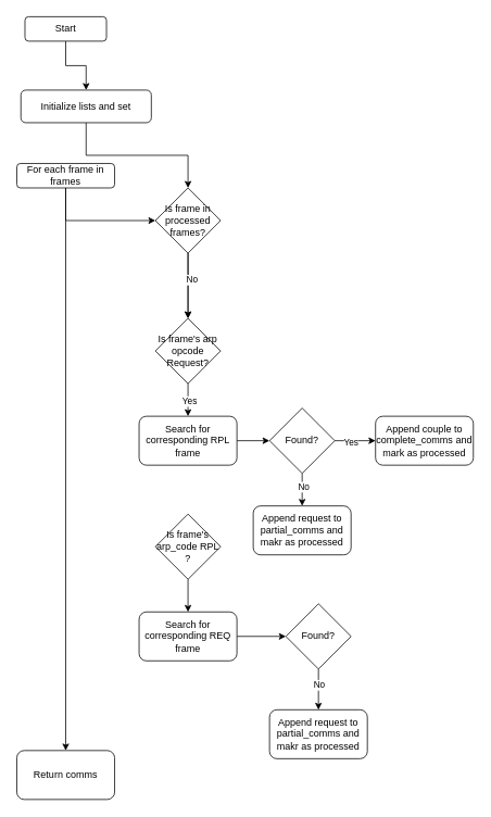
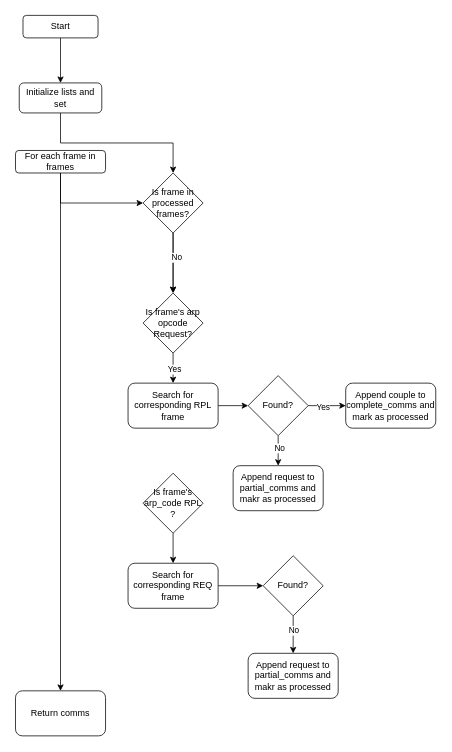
  <mxCell id="0" />
  <mxCell id="1" parent="0" />
  <mxCell id="2" style="edgeStyle=orthogonalEdgeStyle;rounded=0;orthogonalLoop=1;jettySize=auto;html=1;exitX=0.5;exitY=1;exitDx=0;exitDy=0;" edge="1" parent="1" source="3" target="5"><mxGeometry relative="1" as="geometry"><mxPoint x="80" y="100" as="targetPoint" /></mxGeometry></mxCell>
  <mxCell id="3" value="Start" style="rounded=1;whiteSpace=wrap;html=1;fontSize=12;glass=0;strokeWidth=1;shadow=0;" parent="1" vertex="1"><mxGeometry x="30" y="20" width="100" height="30" as="geometry" /></mxCell>
  <mxCell id="4" style="edgeStyle=orthogonalEdgeStyle;rounded=0;orthogonalLoop=1;jettySize=auto;html=1;exitX=0.5;exitY=1;exitDx=0;exitDy=0;" edge="1" parent="1" source="5" target="13"><mxGeometry relative="1" as="geometry"><mxPoint x="80" y="200" as="targetPoint" /></mxGeometry></mxCell>
- <mxCell id="5" value="Initialize lists and set" style="rounded=1;whiteSpace=wrap;html=1;" vertex="1" parent="1"><mxGeometry x="25" y="110" width="160" height="40" as="geometry" /></mxCell>
+ <mxCell id="5" value="Initialize lists and set" style="rounded=1;whiteSpace=wrap;html=1;" vertex="1" parent="1"><mxGeometry x="25" y="110" width="110" height="40" as="geometry" /></mxCell>
  <mxCell id="6" style="edgeStyle=orthogonalEdgeStyle;rounded=0;orthogonalLoop=1;jettySize=auto;html=1;exitX=0.5;exitY=1;exitDx=0;exitDy=0;" edge="1" parent="1" source="8" target="9"><mxGeometry relative="1" as="geometry"><mxPoint x="80" y="690" as="targetPoint" /></mxGeometry></mxCell>
  <mxCell id="7" style="edgeStyle=orthogonalEdgeStyle;rounded=0;orthogonalLoop=1;jettySize=auto;html=1;exitX=0.5;exitY=1;exitDx=0;exitDy=0;entryX=0;entryY=0.5;entryDx=0;entryDy=0;" edge="1" parent="1" source="8" target="13"><mxGeometry relative="1" as="geometry" /></mxCell>
  <mxCell id="8" value="For each frame in frames" style="whiteSpace=wrap;html=1;rounded=1;" vertex="1" parent="1"><mxGeometry x="20" y="200" width="120" height="30" as="geometry" /></mxCell>
  <mxCell id="9" value="Return comms" style="rounded=1;whiteSpace=wrap;html=1;" vertex="1" parent="1"><mxGeometry x="20" y="920" width="120" height="60" as="geometry" /></mxCell>
  <mxCell id="10" value="" style="edgeStyle=orthogonalEdgeStyle;rounded=0;orthogonalLoop=1;jettySize=auto;html=1;" edge="1" parent="1" source="13" target="16"><mxGeometry relative="1" as="geometry" /></mxCell>
  <mxCell id="11" value="" style="edgeStyle=orthogonalEdgeStyle;rounded=0;orthogonalLoop=1;jettySize=auto;html=1;" edge="1" parent="1" source="13" target="16"><mxGeometry relative="1" as="geometry" /></mxCell>
  <mxCell id="12" value="No" style="edgeLabel;html=1;align=center;verticalAlign=middle;resizable=0;points=[];" vertex="1" connectable="0" parent="11"><mxGeometry x="-0.2" y="4" relative="1" as="geometry"><mxPoint as="offset" /></mxGeometry></mxCell>
  <mxCell id="13" value="Is frame in processed frames?" style="rhombus;whiteSpace=wrap;html=1;" vertex="1" parent="1"><mxGeometry x="190" y="230" width="80" height="80" as="geometry" /></mxCell>
  <mxCell id="14" style="edgeStyle=orthogonalEdgeStyle;rounded=0;orthogonalLoop=1;jettySize=auto;html=1;exitX=0.5;exitY=1;exitDx=0;exitDy=0;entryX=0.5;entryY=0;entryDx=0;entryDy=0;" edge="1" parent="1" source="16" target="18"><mxGeometry relative="1" as="geometry"><mxPoint x="230" y="525" as="targetPoint" /></mxGeometry></mxCell>
  <mxCell id="15" value="Yes" style="edgeLabel;html=1;align=center;verticalAlign=middle;resizable=0;points=[];" vertex="1" connectable="0" parent="14"><mxGeometry x="0.054" y="1" relative="1" as="geometry"><mxPoint as="offset" /></mxGeometry></mxCell>
  <mxCell id="16" value="Is frame's arp opcode Request?" style="rhombus;whiteSpace=wrap;html=1;" vertex="1" parent="1"><mxGeometry x="190" y="390" width="80" height="80" as="geometry" /></mxCell>
  <mxCell id="17" style="edgeStyle=orthogonalEdgeStyle;rounded=0;orthogonalLoop=1;jettySize=auto;html=1;exitX=1;exitY=0.5;exitDx=0;exitDy=0;" edge="1" parent="1" source="18" target="23"><mxGeometry relative="1" as="geometry"><mxPoint x="370" y="540" as="targetPoint" /></mxGeometry></mxCell>
  <mxCell id="18" value="Search for corresponding RPL frame" style="rounded=1;whiteSpace=wrap;html=1;" vertex="1" parent="1"><mxGeometry x="170" y="510" width="120" height="60" as="geometry" /></mxCell>
  <mxCell id="19" style="edgeStyle=orthogonalEdgeStyle;rounded=0;orthogonalLoop=1;jettySize=auto;html=1;exitX=1;exitY=0.5;exitDx=0;exitDy=0;" edge="1" parent="1" source="23" target="24"><mxGeometry relative="1" as="geometry"><mxPoint x="470" y="540" as="targetPoint" /></mxGeometry></mxCell>
  <mxCell id="20" value="Yes" style="edgeLabel;html=1;align=center;verticalAlign=middle;resizable=0;points=[];" vertex="1" connectable="0" parent="19"><mxGeometry x="-0.24" y="-1" relative="1" as="geometry"><mxPoint as="offset" /></mxGeometry></mxCell>
  <mxCell id="21" style="edgeStyle=orthogonalEdgeStyle;rounded=0;orthogonalLoop=1;jettySize=auto;html=1;exitX=0.5;exitY=1;exitDx=0;exitDy=0;" edge="1" parent="1" source="23" target="25"><mxGeometry relative="1" as="geometry"><mxPoint x="370" y="640" as="targetPoint" /></mxGeometry></mxCell>
  <mxCell id="22" value="No" style="edgeLabel;html=1;align=center;verticalAlign=middle;resizable=0;points=[];" vertex="1" connectable="0" parent="21"><mxGeometry x="-0.2" y="1" relative="1" as="geometry"><mxPoint as="offset" /></mxGeometry></mxCell>
  <mxCell id="23" value="Found?" style="rhombus;whiteSpace=wrap;html=1;" vertex="1" parent="1"><mxGeometry x="330" y="500" width="80" height="80" as="geometry" /></mxCell>
  <mxCell id="24" value="Append couple to complete_comms and mark as processed" style="rounded=1;whiteSpace=wrap;html=1;" vertex="1" parent="1"><mxGeometry x="460" y="510" width="120" height="60" as="geometry" /></mxCell>
  <mxCell id="25" value="Append request to partial_comms and makr as processed" style="rounded=1;whiteSpace=wrap;html=1;" vertex="1" parent="1"><mxGeometry x="310" y="620" width="120" height="60" as="geometry" /></mxCell>
  <mxCell id="26" style="edgeStyle=orthogonalEdgeStyle;rounded=0;orthogonalLoop=1;jettySize=auto;html=1;exitX=0.5;exitY=1;exitDx=0;exitDy=0;entryX=0.5;entryY=0;entryDx=0;entryDy=0;" edge="1" parent="1" source="27" target="29"><mxGeometry relative="1" as="geometry"><mxPoint x="230" y="750" as="targetPoint" /></mxGeometry></mxCell>
  <mxCell id="27" value="Is frame's arp_code RPL ?" style="rhombus;whiteSpace=wrap;html=1;" vertex="1" parent="1"><mxGeometry x="190" y="630" width="80" height="80" as="geometry" /></mxCell>
  <mxCell id="28" style="edgeStyle=orthogonalEdgeStyle;rounded=0;orthogonalLoop=1;jettySize=auto;html=1;exitX=1;exitY=0.5;exitDx=0;exitDy=0;entryX=0;entryY=0.5;entryDx=0;entryDy=0;" edge="1" parent="1" source="29" target="32"><mxGeometry relative="1" as="geometry" /></mxCell>
  <mxCell id="29" value="Search for corresponding REQ frame" style="rounded=1;whiteSpace=wrap;html=1;" vertex="1" parent="1"><mxGeometry x="170" y="750" width="120" height="60" as="geometry" /></mxCell>
  <mxCell id="30" style="edgeStyle=orthogonalEdgeStyle;rounded=0;orthogonalLoop=1;jettySize=auto;html=1;exitX=0.5;exitY=1;exitDx=0;exitDy=0;entryX=0.5;entryY=0;entryDx=0;entryDy=0;" edge="1" parent="1" source="32" target="33"><mxGeometry relative="1" as="geometry" /></mxCell>
  <mxCell id="31" value="No" style="edgeLabel;html=1;align=center;verticalAlign=middle;resizable=0;points=[];" vertex="1" connectable="0" parent="30"><mxGeometry x="-0.24" relative="1" as="geometry"><mxPoint as="offset" /></mxGeometry></mxCell>
  <mxCell id="32" value="Found?" style="rhombus;whiteSpace=wrap;html=1;" vertex="1" parent="1"><mxGeometry x="350" y="740" width="80" height="80" as="geometry" /></mxCell>
  <mxCell id="33" value="Append request to partial_comms and makr as processed" style="rounded=1;whiteSpace=wrap;html=1;" vertex="1" parent="1"><mxGeometry x="330" y="870" width="120" height="60" as="geometry" /></mxCell>
